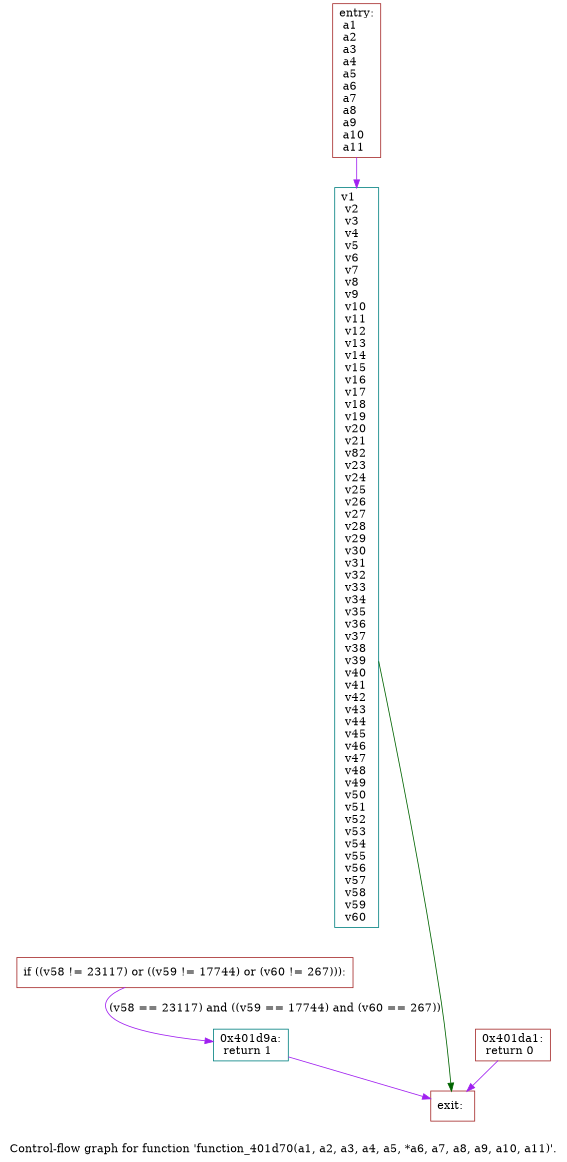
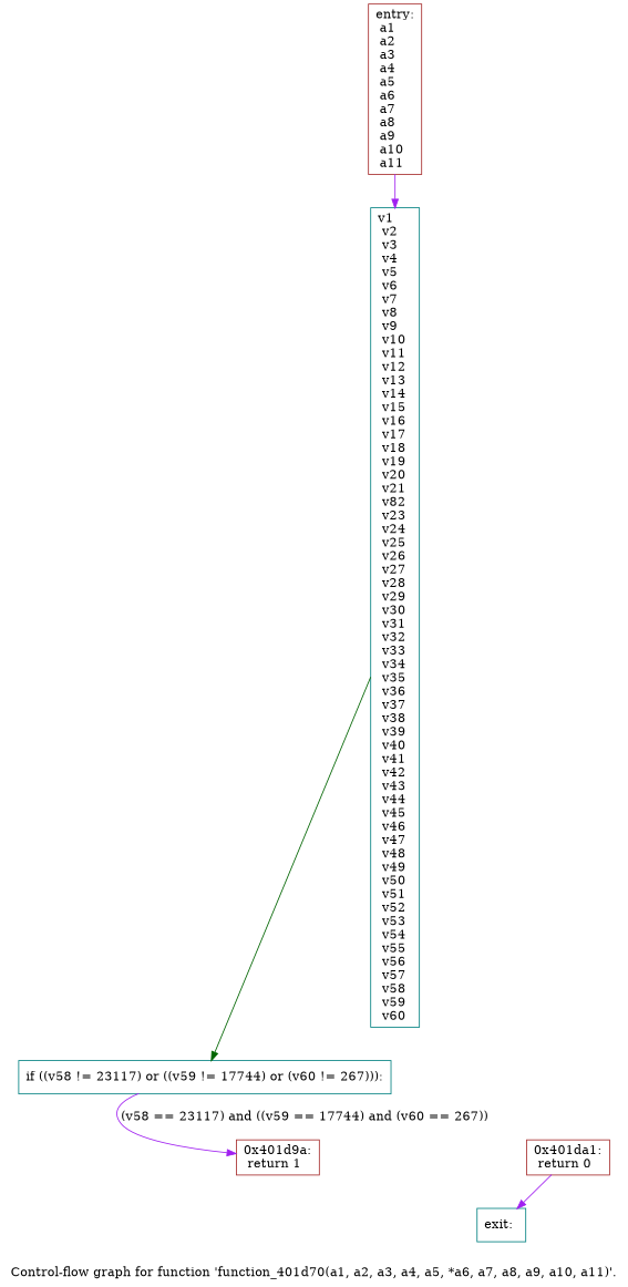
  digraph {
    label="Control-flow graph for function 'function_401d70(a1, a2, a3, a4, a5, *a6, a7, a8, a9, a10, a11)'."
    node [color=brown shape=record]
    edge [color=purple]
    n1 [label="{entry:\l  a1\l  a2\l  a3\l  a4\l  a5\l  a6\l  a7\l  a8\l  a9\l  a10\l  a11\l}"]
    n2 [color=teal label="{  v1\l  v2\l  v3\l  v4\l  v5\l  v6\l  v7\l  v8\l  v9\l  v10\l  v11\l  v12\l  v13\l  v14\l  v15\l  v16\l  v17\l  v18\l  v19\l  v20\l  v21\l  v82\l  v23\l  v24\l  v25\l  v26\l  v27\l  v28\l  v29\l  v30\l  v31\l  v32\l  v33\l  v34\l  v35\l  v36\l  v37\l  v38\l  v39\l  v40\l  v41\l  v42\l  v43\l  v44\l  v45\l  v46\l  v47\l  v48\l  v49\l  v50\l  v51\l  v52\l  v53\l  v54\l  v55\l  v56\l  v57\l  v58\l  v59\l  v60\l}"]
-   n3 [label="{  if ((v58 != 23117) or ((v59 != 17744) or (v60 != 267))):\l}"]
-   n4 [color=teal label="{0x401d9a:\l  return 1\l}"]
+   n3 [color=teal label="{  if ((v58 != 23117) or ((v59 != 17744) or (v60 != 267))):\l}"]
+   n4 [label="{0x401d9a:\l  return 1\l}"]
    n5 [label="{0x401da1:\l  return 0\l}"]
-   n6 [label="{exit:\l}"]
+   n6 [color=teal label="{exit:\l}"]
    n1 -> n2
-   n2 -> n6 [color=darkgreen]
+   n2 -> n3 [color=darkgreen]
    n3 -> n4 [label="(v58 == 23117) and ((v59 == 17744) and (v60 == 267))"]
-   n4 -> n6
    n5 -> n6
  }
